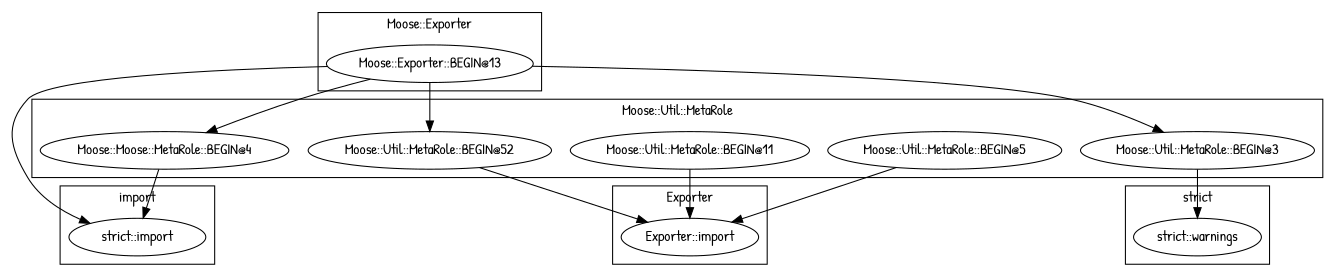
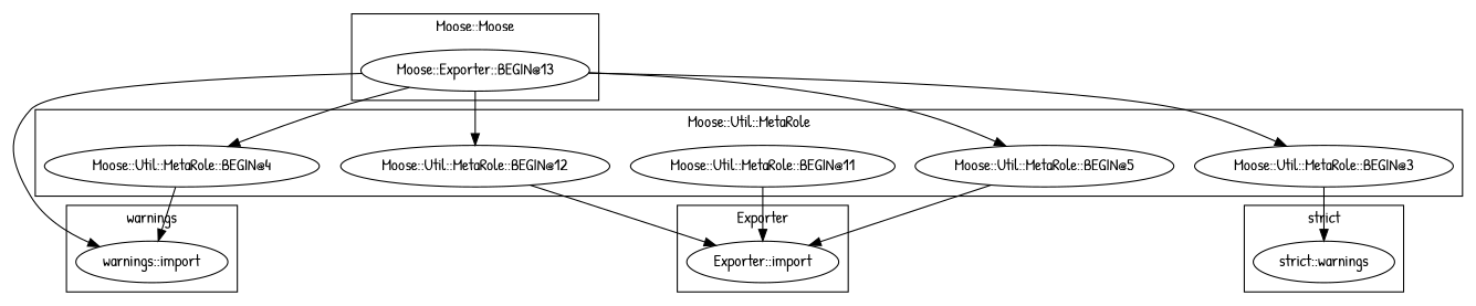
  digraph {
    fontname="Patrick Hand"
    node [fontname="Patrick Hand"]
    edge [fontname="Patrick Hand"]
    "Moose::Exporter::BEGIN@13"
-   "warnings::import" [label="strict::import"]
+   "warnings::import"
    "Moose::Util::MetaRole::BEGIN@11"
    "Moose::Util::MetaRole::BEGIN@5"
    "Moose::Util::MetaRole::BEGIN@3"
-   "Moose::Util::MetaRole::BEGIN@4" [label="Moose::Moose::MetaRole::BEGIN@4"]
-   "Moose::Util::MetaRole::BEGIN@12" [label="Moose::Util::MetaRole::BEGIN@52"]
+   "Moose::Util::MetaRole::BEGIN@4"
+   "Moose::Util::MetaRole::BEGIN@12"
    n8 [label="strict::warnings"]
    "Exporter::import"
    subgraph cluster_1 {
-     label="Moose::Exporter"
+     label="Moose::Moose"
      "Moose::Exporter::BEGIN@13"
    }
    subgraph cluster_2 {
-     label=import
+     label=warnings
      "warnings::import"
    }
    subgraph cluster_3 {
      label="Moose::Util::MetaRole"
      "Moose::Util::MetaRole::BEGIN@11"
      "Moose::Util::MetaRole::BEGIN@5"
      "Moose::Util::MetaRole::BEGIN@3"
      "Moose::Util::MetaRole::BEGIN@4"
      "Moose::Util::MetaRole::BEGIN@12"
    }
    subgraph cluster_4 {
      label="strict"
      n8
    }
    subgraph cluster_5 {
      label=Exporter
      "Exporter::import"
    }
    "Moose::Exporter::BEGIN@13" -> "warnings::import"
+   "Moose::Exporter::BEGIN@13" -> "Moose::Util::MetaRole::BEGIN@5"
    "Moose::Exporter::BEGIN@13" -> "Moose::Util::MetaRole::BEGIN@3"
    "Moose::Exporter::BEGIN@13" -> "Moose::Util::MetaRole::BEGIN@4"
    "Moose::Exporter::BEGIN@13" -> "Moose::Util::MetaRole::BEGIN@12"
    "Moose::Util::MetaRole::BEGIN@11" -> "Exporter::import"
    "Moose::Util::MetaRole::BEGIN@5" -> "Exporter::import"
    "Moose::Util::MetaRole::BEGIN@3" -> n8
    "Moose::Util::MetaRole::BEGIN@4" -> "warnings::import"
    "Moose::Util::MetaRole::BEGIN@12" -> "Exporter::import"
  }
